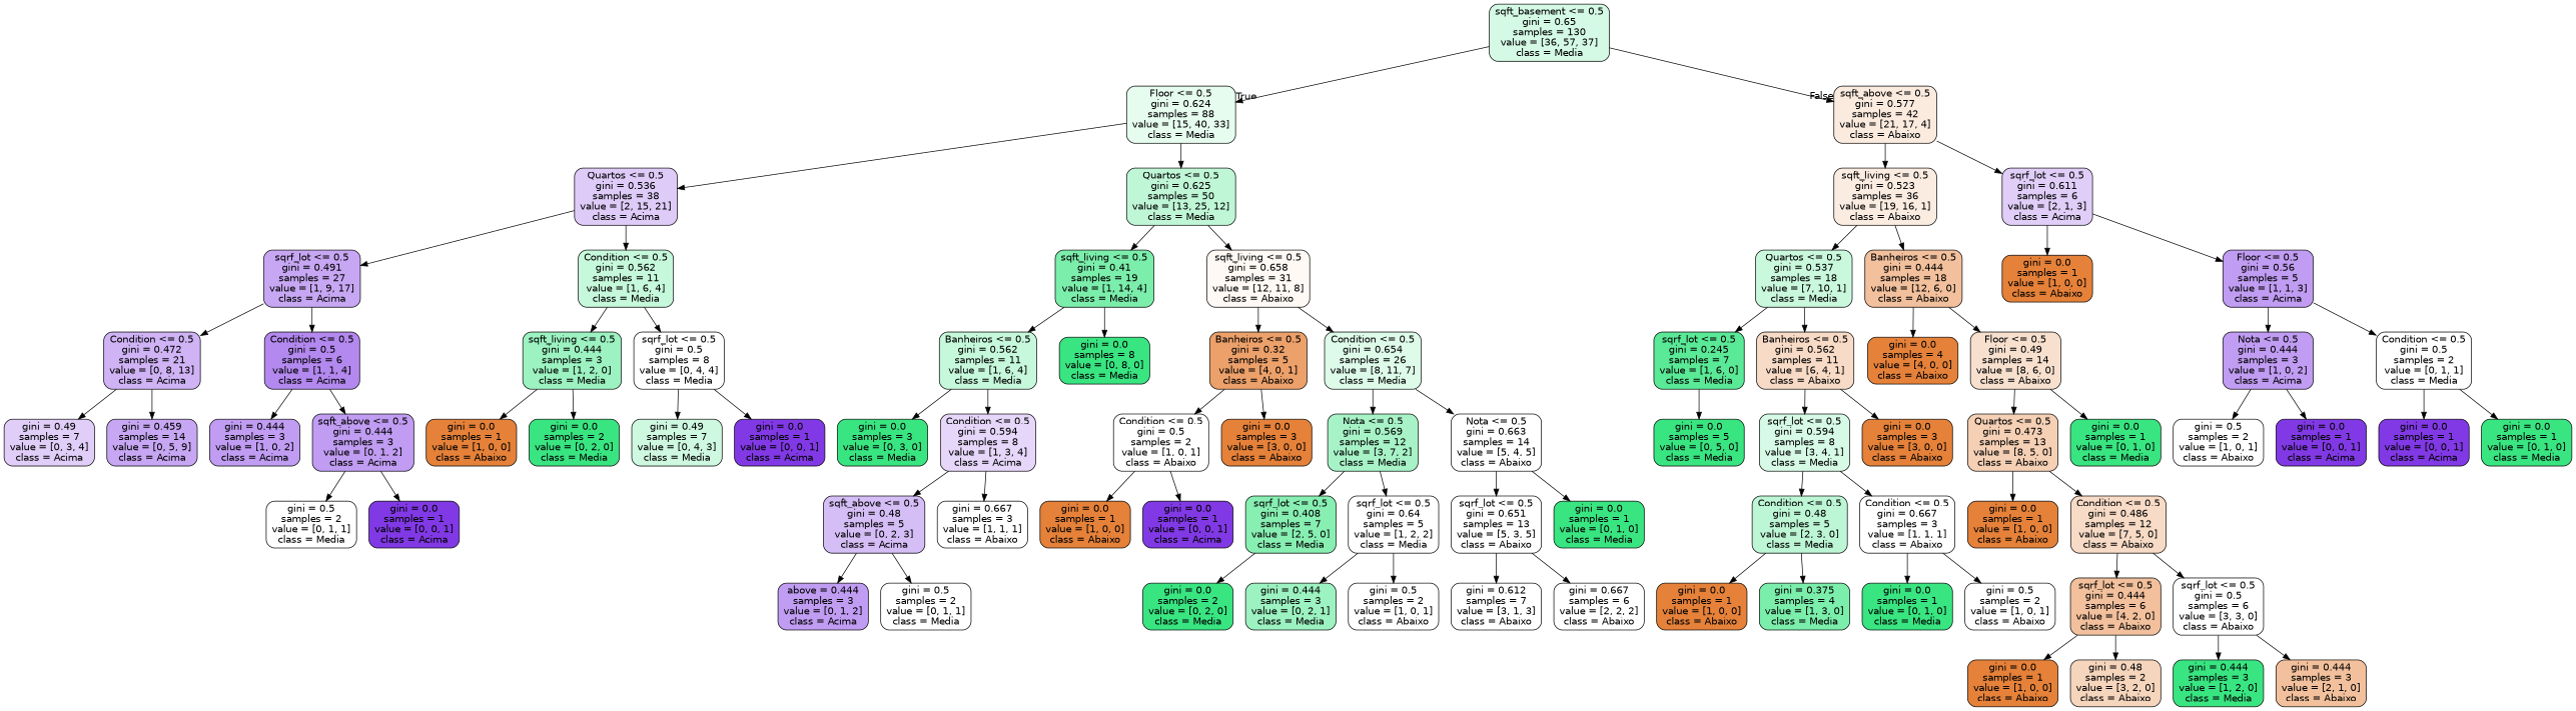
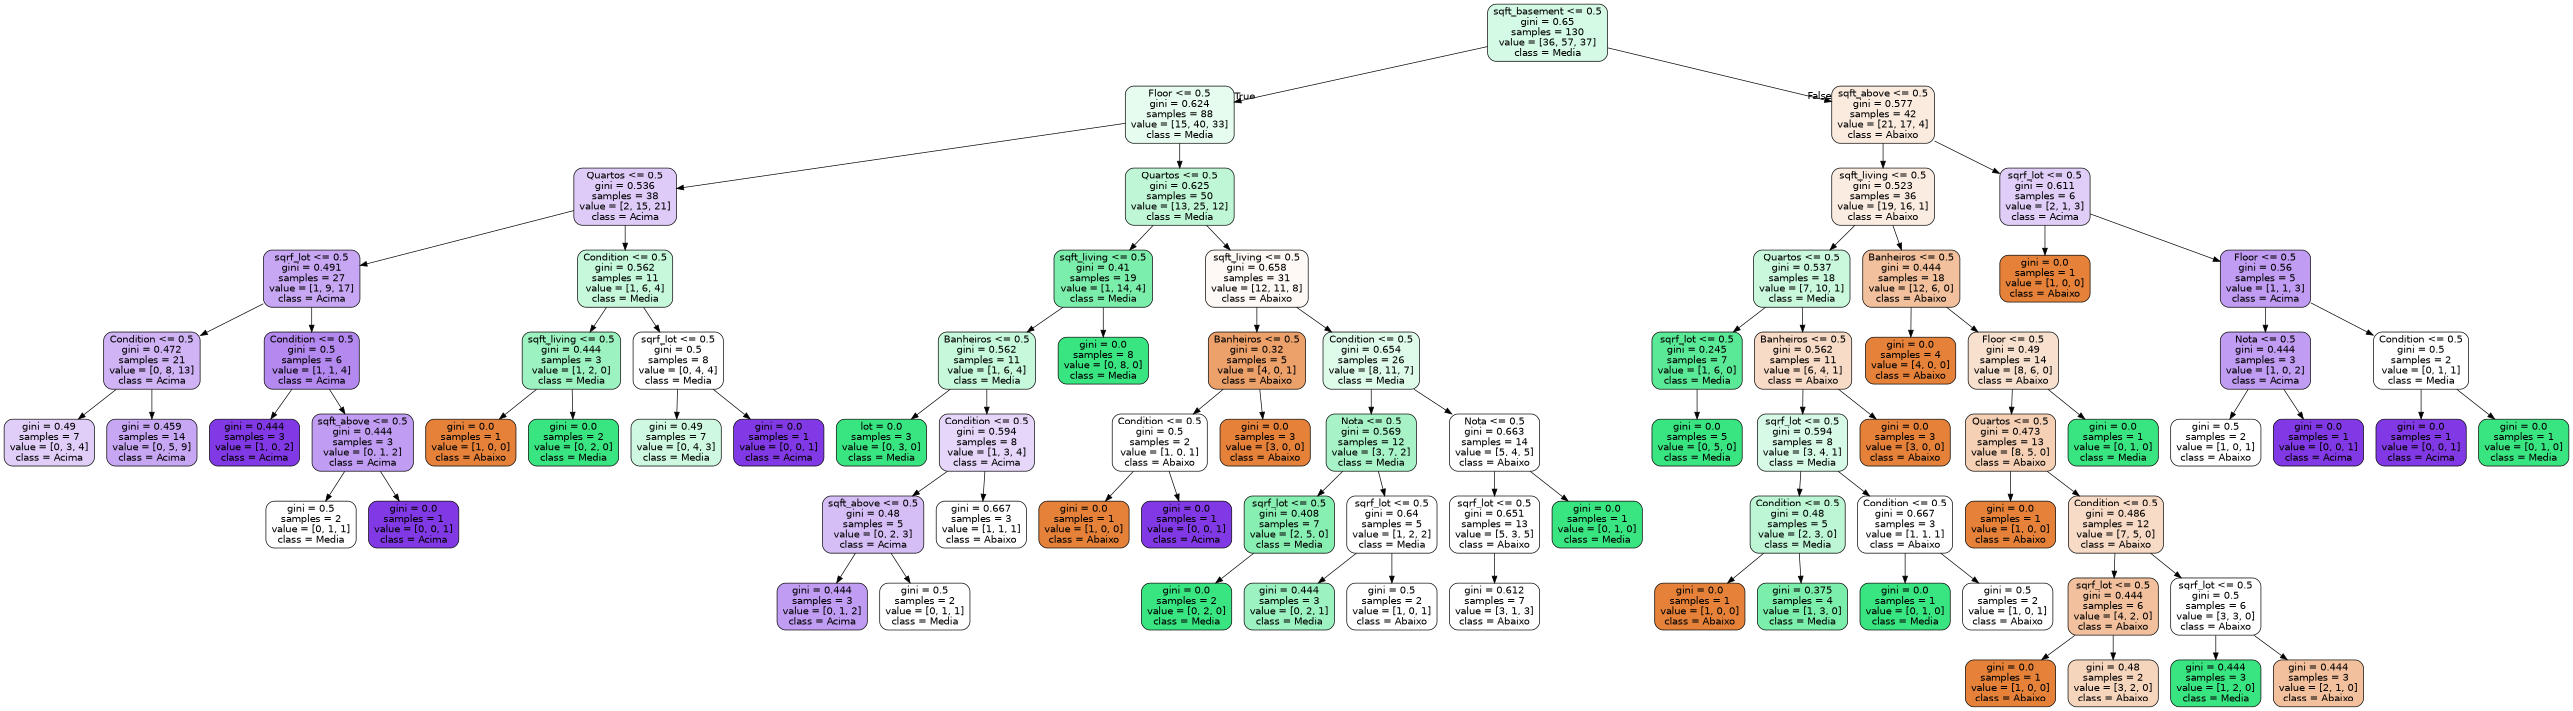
  digraph {
    node [color=black fillcolor="#ffffff" fontname=helvetica shape=box style="filled, rounded"]
    edge [fontname=helvetica]
    n1 [fillcolor="#d4f9e4" label="sqft_basement <= 0.5\ngini = 0.65\nsamples = 130\nvalue = [36, 57, 37]\nclass = Media"]
    n2 [fillcolor="#e6fcef" label="Floor <= 0.5\ngini = 0.624\nsamples = 88\nvalue = [15, 40, 33]\nclass = Media"]
    n3 [fillcolor="#fbebdf" label="sqft_above <= 0.5\ngini = 0.577\nsamples = 42\nvalue = [21, 17, 4]\nclass = Abaixo"]
    n4 [fillcolor="#decbf8" label="Quartos <= 0.5\ngini = 0.536\nsamples = 38\nvalue = [2, 15, 21]\nclass = Acima"]
    n5 [fillcolor="#bff7d6" label="Quartos <= 0.5\ngini = 0.625\nsamples = 50\nvalue = [13, 25, 12]\nclass = Media"]
    n6 [fillcolor="#fbece1" label="sqft_living <= 0.5\ngini = 0.523\nsamples = 36\nvalue = [19, 16, 1]\nclass = Abaixo"]
    n7 [fillcolor="#e0cef8" label="sqrf_lot <= 0.5\ngini = 0.611\nsamples = 6\nvalue = [2, 1, 3]\nclass = Acima"]
    n8 [fillcolor="#c7a7f3" label="sqrf_lot <= 0.5\ngini = 0.491\nsamples = 27\nvalue = [1, 9, 17]\nclass = Acima"]
    n9 [fillcolor="#c6f8db" label="Condition <= 0.5\ngini = 0.562\nsamples = 11\nvalue = [1, 6, 4]\nclass = Media"]
    n10 [fillcolor="#7beeab" label="sqft_living <= 0.5\ngini = 0.41\nsamples = 19\nvalue = [1, 14, 4]\nclass = Media"]
    n11 [fillcolor="#fef9f5" label="sqft_living <= 0.5\ngini = 0.658\nsamples = 31\nvalue = [12, 11, 8]\nclass = Abaixo"]
    n12 [fillcolor="#cfb3f5" label="Condition <= 0.5\ngini = 0.472\nsamples = 21\nvalue = [0, 8, 13]\nclass = Acima"]
    n13 [fillcolor="#b388ef" label="Condition <= 0.5\ngini = 0.5\nsamples = 6\nvalue = [1, 1, 4]\nclass = Acima"]
    n14 [fillcolor="#9cf2c0" label="sqft_living <= 0.5\ngini = 0.444\nsamples = 3\nvalue = [1, 2, 0]\nclass = Media"]
    n15 [label="sqrf_lot <= 0.5\ngini = 0.5\nsamples = 8\nvalue = [0, 4, 4]\nclass = Media"]
    n16 [fillcolor="#e0cef8" label="gini = 0.49\nsamples = 7\nvalue = [0, 3, 4]\nclass = Acima"]
    n17 [fillcolor="#c7a7f3" label="gini = 0.459\nsamples = 14\nvalue = [0, 5, 9]\nclass = Acima"]
-   n18 [fillcolor="#c09cf2" label="gini = 0.444\nsamples = 3\nvalue = [1, 0, 2]\nclass = Acima"]
+   n18 [fillcolor="#8139e5" label="gini = 0.444\nsamples = 3\nvalue = [1, 0, 2]\nclass = Acima"]
    n19 [fillcolor="#c09cf2" label="sqft_above <= 0.5\ngini = 0.444\nsamples = 3\nvalue = [0, 1, 2]\nclass = Acima"]
    n20 [label="gini = 0.5\nsamples = 2\nvalue = [0, 1, 1]\nclass = Media"]
    n21 [fillcolor="#8139e5" label="gini = 0.0\nsamples = 1\nvalue = [0, 0, 1]\nclass = Acima"]
    n22 [fillcolor="#e58139" label="gini = 0.0\nsamples = 1\nvalue = [1, 0, 0]\nclass = Abaixo"]
    n23 [fillcolor="#39e581" label="gini = 0.0\nsamples = 2\nvalue = [0, 2, 0]\nclass = Media"]
    n24 [fillcolor="#cef8e0" label="gini = 0.49\nsamples = 7\nvalue = [0, 4, 3]\nclass = Media"]
    n25 [fillcolor="#8139e5" label="gini = 0.0\nsamples = 1\nvalue = [0, 0, 1]\nclass = Acima"]
    n26 [fillcolor="#c6f8db" label="Banheiros <= 0.5\ngini = 0.562\nsamples = 11\nvalue = [1, 6, 4]\nclass = Media"]
    n27 [fillcolor="#39e581" label="gini = 0.0\nsamples = 8\nvalue = [0, 8, 0]\nclass = Media"]
    n28 [fillcolor="#eca06a" label="Banheiros <= 0.5\ngini = 0.32\nsamples = 5\nvalue = [4, 0, 1]\nclass = Abaixo"]
    n29 [fillcolor="#defbea" label="Condition <= 0.5\ngini = 0.654\nsamples = 26\nvalue = [8, 11, 7]\nclass = Media"]
-   n30 [fillcolor="#39e581" label="gini = 0.0\nsamples = 3\nvalue = [0, 3, 0]\nclass = Media"]
+   n30 [fillcolor="#39e581" label="lot = 0.0\nsamples = 3\nvalue = [0, 3, 0]\nclass = Media"]
    n31 [fillcolor="#e6d7fa" label="Condition <= 0.5\ngini = 0.594\nsamples = 8\nvalue = [1, 3, 4]\nclass = Acima"]
    n32 [fillcolor="#d5bdf6" label="sqft_above <= 0.5\ngini = 0.48\nsamples = 5\nvalue = [0, 2, 3]\nclass = Acima"]
    n33 [label="gini = 0.667\nsamples = 3\nvalue = [1, 1, 1]\nclass = Abaixo"]
-   n34 [fillcolor="#c09cf2" label="above = 0.444\nsamples = 3\nvalue = [0, 1, 2]\nclass = Acima"]
+   n34 [fillcolor="#c09cf2" label="gini = 0.444\nsamples = 3\nvalue = [0, 1, 2]\nclass = Acima"]
    n35 [label="gini = 0.5\nsamples = 2\nvalue = [0, 1, 1]\nclass = Media"]
    n36 [label="Condition <= 0.5\ngini = 0.5\nsamples = 2\nvalue = [1, 0, 1]\nclass = Abaixo"]
    n37 [fillcolor="#e58139" label="gini = 0.0\nsamples = 3\nvalue = [3, 0, 0]\nclass = Abaixo"]
    n38 [fillcolor="#a7f3c7" label="Nota <= 0.5\ngini = 0.569\nsamples = 12\nvalue = [3, 7, 2]\nclass = Media"]
    n39 [label="Nota <= 0.5\ngini = 0.663\nsamples = 14\nvalue = [5, 4, 5]\nclass = Abaixo"]
    n40 [fillcolor="#e58139" label="gini = 0.0\nsamples = 1\nvalue = [1, 0, 0]\nclass = Abaixo"]
    n41 [fillcolor="#8139e5" label="gini = 0.0\nsamples = 1\nvalue = [0, 0, 1]\nclass = Acima"]
    n42 [fillcolor="#88efb3" label="sqrf_lot <= 0.5\ngini = 0.408\nsamples = 7\nvalue = [2, 5, 0]\nclass = Media"]
    n43 [label="sqrf_lot <= 0.5\ngini = 0.64\nsamples = 5\nvalue = [1, 2, 2]\nclass = Media"]
    n44 [label="sqrf_lot <= 0.5\ngini = 0.651\nsamples = 13\nvalue = [5, 3, 5]\nclass = Abaixo"]
    n45 [fillcolor="#39e581" label="gini = 0.0\nsamples = 1\nvalue = [0, 1, 0]\nclass = Media"]
    n46 [fillcolor="#39e581" label="gini = 0.0\nsamples = 2\nvalue = [0, 2, 0]\nclass = Media"]
    n47 [fillcolor="#9cf2c0" label="gini = 0.444\nsamples = 3\nvalue = [0, 2, 1]\nclass = Media"]
    n48 [label="gini = 0.5\nsamples = 2\nvalue = [1, 0, 1]\nclass = Abaixo"]
    n49 [label="gini = 0.612\nsamples = 7\nvalue = [3, 1, 3]\nclass = Abaixo"]
-   n50 [label="gini = 0.667\nsamples = 6\nvalue = [2, 2, 2]\nclass = Abaixo"]
    n51 [fillcolor="#c9f8dd" label="Quartos <= 0.5\ngini = 0.537\nsamples = 18\nvalue = [7, 10, 1]\nclass = Media"]
    n52 [fillcolor="#f2c09c" label="Banheiros <= 0.5\ngini = 0.444\nsamples = 18\nvalue = [12, 6, 0]\nclass = Abaixo"]
    n53 [fillcolor="#e58139" label="gini = 0.0\nsamples = 1\nvalue = [1, 0, 0]\nclass = Abaixo"]
    n54 [fillcolor="#c09cf2" label="Floor <= 0.5\ngini = 0.56\nsamples = 5\nvalue = [1, 1, 3]\nclass = Acima"]
    n55 [fillcolor="#5ae996" label="sqrf_lot <= 0.5\ngini = 0.245\nsamples = 7\nvalue = [1, 6, 0]\nclass = Media"]
    n56 [fillcolor="#f8dbc6" label="Banheiros <= 0.5\ngini = 0.562\nsamples = 11\nvalue = [6, 4, 1]\nclass = Abaixo"]
    n57 [fillcolor="#e58139" label="gini = 0.0\nsamples = 4\nvalue = [4, 0, 0]\nclass = Abaixo"]
    n58 [fillcolor="#f8e0ce" label="Floor <= 0.5\ngini = 0.49\nsamples = 14\nvalue = [8, 6, 0]\nclass = Abaixo"]
    n59 [fillcolor="#39e581" label="gini = 0.0\nsamples = 5\nvalue = [0, 5, 0]\nclass = Media"]
    n60 [fillcolor="#d7fae6" label="sqrf_lot <= 0.5\ngini = 0.594\nsamples = 8\nvalue = [3, 4, 1]\nclass = Media"]
    n61 [fillcolor="#e58139" label="gini = 0.0\nsamples = 3\nvalue = [3, 0, 0]\nclass = Abaixo"]
    n62 [fillcolor="#bdf6d5" label="Condition <= 0.5\ngini = 0.48\nsamples = 5\nvalue = [2, 3, 0]\nclass = Media"]
    n63 [label="Condition <= 0.5\ngini = 0.667\nsamples = 3\nvalue = [1, 1, 1]\nclass = Abaixo"]
    n64 [fillcolor="#e58139" label="gini = 0.0\nsamples = 1\nvalue = [1, 0, 0]\nclass = Abaixo"]
    n65 [fillcolor="#7beeab" label="gini = 0.375\nsamples = 4\nvalue = [1, 3, 0]\nclass = Media"]
    n66 [fillcolor="#39e581" label="gini = 0.0\nsamples = 1\nvalue = [0, 1, 0]\nclass = Media"]
    n67 [label="gini = 0.5\nsamples = 2\nvalue = [1, 0, 1]\nclass = Abaixo"]
    n68 [fillcolor="#f5d0b5" label="Quartos <= 0.5\ngini = 0.473\nsamples = 13\nvalue = [8, 5, 0]\nclass = Abaixo"]
    n69 [fillcolor="#39e581" label="gini = 0.0\nsamples = 1\nvalue = [0, 1, 0]\nclass = Media"]
    n70 [fillcolor="#e58139" label="gini = 0.0\nsamples = 1\nvalue = [1, 0, 0]\nclass = Abaixo"]
    n71 [fillcolor="#f8dbc6" label="Condition <= 0.5\ngini = 0.486\nsamples = 12\nvalue = [7, 5, 0]\nclass = Abaixo"]
    n72 [fillcolor="#f2c09c" label="sqrf_lot <= 0.5\ngini = 0.444\nsamples = 6\nvalue = [4, 2, 0]\nclass = Abaixo"]
    n73 [label="sqrf_lot <= 0.5\ngini = 0.5\nsamples = 6\nvalue = [3, 3, 0]\nclass = Abaixo"]
    n74 [fillcolor="#e58139" label="gini = 0.0\nsamples = 1\nvalue = [1, 0, 0]\nclass = Abaixo"]
    n75 [fillcolor="#f6d5bd" label="gini = 0.48\nsamples = 2\nvalue = [3, 2, 0]\nclass = Abaixo"]
    n76 [fillcolor="#39e581" label="gini = 0.444\nsamples = 3\nvalue = [1, 2, 0]\nclass = Media"]
    n77 [fillcolor="#f2c09c" label="gini = 0.444\nsamples = 3\nvalue = [2, 1, 0]\nclass = Abaixo"]
    n78 [fillcolor="#c09cf2" label="Nota <= 0.5\ngini = 0.444\nsamples = 3\nvalue = [1, 0, 2]\nclass = Acima"]
    n79 [label="Condition <= 0.5\ngini = 0.5\nsamples = 2\nvalue = [0, 1, 1]\nclass = Media"]
    n80 [label="gini = 0.5\nsamples = 2\nvalue = [1, 0, 1]\nclass = Abaixo"]
    n81 [fillcolor="#8139e5" label="gini = 0.0\nsamples = 1\nvalue = [0, 0, 1]\nclass = Acima"]
    n82 [fillcolor="#8139e5" label="gini = 0.0\nsamples = 1\nvalue = [0, 0, 1]\nclass = Acima"]
    n83 [fillcolor="#39e581" label="gini = 0.0\nsamples = 1\nvalue = [0, 1, 0]\nclass = Media"]
    n1 -> n2 [headlabel=True labelangle=45 labeldistance=2.5]
    n1 -> n3 [headlabel=False labelangle=-45 labeldistance=2.5]
    n2 -> n4
    n2 -> n5
    n3 -> n6
    n3 -> n7
    n4 -> n8
    n4 -> n9
    n5 -> n10
    n5 -> n11
    n6 -> n51
    n6 -> n52
    n7 -> n53
    n7 -> n54
    n8 -> n12
    n8 -> n13
    n9 -> n14
    n9 -> n15
    n10 -> n26
    n10 -> n27
    n11 -> n28
    n11 -> n29
    n12 -> n16
    n12 -> n17
    n13 -> n18
    n13 -> n19
    n14 -> n22
    n14 -> n23
    n15 -> n24
    n15 -> n25
    n19 -> n20
    n19 -> n21
    n26 -> n30
    n26 -> n31
    n28 -> n36
    n28 -> n37
    n29 -> n38
    n29 -> n39
    n31 -> n32
    n31 -> n33
    n32 -> n34
    n32 -> n35
    n36 -> n40
    n36 -> n41
    n38 -> n42
    n38 -> n43
    n39 -> n44
    n39 -> n45
    n42 -> n46
    n43 -> n47
    n43 -> n48
    n44 -> n49
-   n44 -> n50
    n51 -> n55
    n51 -> n56
    n52 -> n57
    n52 -> n58
    n54 -> n78
    n54 -> n79
    n55 -> n59
    n56 -> n60
    n56 -> n61
    n58 -> n68
    n58 -> n69
    n60 -> n62
    n60 -> n63
    n62 -> n64
    n62 -> n65
    n63 -> n66
    n63 -> n67
    n68 -> n70
    n68 -> n71
    n71 -> n72
    n71 -> n73
    n72 -> n74
    n72 -> n75
    n73 -> n76
    n73 -> n77
    n78 -> n80
    n78 -> n81
    n79 -> n82
    n79 -> n83
  }
